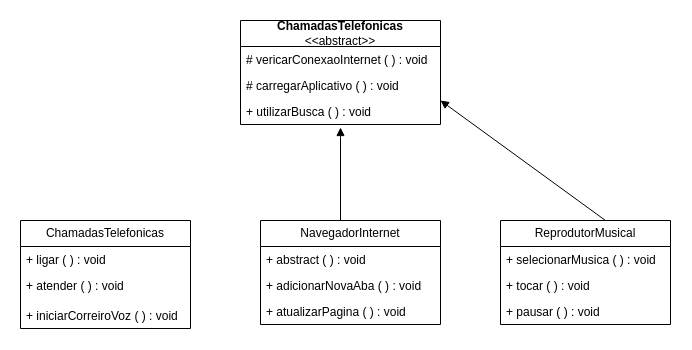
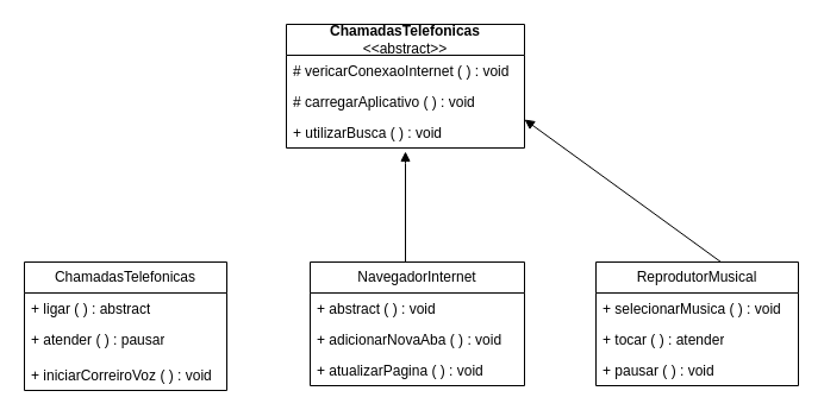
  <mxCell id="0" />
  <mxCell id="1" parent="0" />
  <mxCell id="2" value="ChamadasTelefonicas" style="swimlane;fontStyle=0;childLayout=stackLayout;horizontal=1;startSize=26;fillColor=none;horizontalStack=0;resizeParent=1;resizeParentMax=0;resizeLast=0;collapsible=1;marginBottom=0;whiteSpace=wrap;html=1;" vertex="1" parent="1"><mxGeometry x="20" y="220" width="170" height="108" as="geometry"><mxRectangle x="80" y="280" width="160" height="30" as="alternateBounds" /></mxGeometry></mxCell>
- <mxCell id="3" value="+ ligar ( ) : void" style="text;strokeColor=none;fillColor=none;align=left;verticalAlign=top;spacingLeft=4;spacingRight=4;overflow=hidden;rotatable=0;points=[[0,0.5],[1,0.5]];portConstraint=eastwest;whiteSpace=wrap;html=1;" vertex="1" parent="2"><mxGeometry y="26" width="170" height="26" as="geometry" /></mxCell>
- <mxCell id="4" value="+ atender ( ) : void" style="text;strokeColor=none;fillColor=none;align=left;verticalAlign=top;spacingLeft=4;spacingRight=4;overflow=hidden;rotatable=0;points=[[0,0.5],[1,0.5]];portConstraint=eastwest;whiteSpace=wrap;html=1;" vertex="1" parent="2"><mxGeometry y="52" width="170" height="30" as="geometry" /></mxCell>
+ <mxCell id="3" value="+ ligar ( ) : abstract" style="text;strokeColor=none;fillColor=none;align=left;verticalAlign=top;spacingLeft=4;spacingRight=4;overflow=hidden;rotatable=0;points=[[0,0.5],[1,0.5]];portConstraint=eastwest;whiteSpace=wrap;html=1;" vertex="1" parent="2"><mxGeometry y="26" width="170" height="26" as="geometry" /></mxCell>
+ <mxCell id="4" value="+ atender ( ) : pausar" style="text;strokeColor=none;fillColor=none;align=left;verticalAlign=top;spacingLeft=4;spacingRight=4;overflow=hidden;rotatable=0;points=[[0,0.5],[1,0.5]];portConstraint=eastwest;whiteSpace=wrap;html=1;" vertex="1" parent="2"><mxGeometry y="52" width="170" height="30" as="geometry" /></mxCell>
  <mxCell id="5" value="+ iniciarCorreiroVoz ( ) : void" style="text;strokeColor=none;fillColor=none;align=left;verticalAlign=top;spacingLeft=4;spacingRight=4;overflow=hidden;rotatable=0;points=[[0,0.5],[1,0.5]];portConstraint=eastwest;whiteSpace=wrap;html=1;" vertex="1" parent="2"><mxGeometry y="82" width="170" height="26" as="geometry" /></mxCell>
  <mxCell id="6" value="NavegadorInternet" style="swimlane;fontStyle=0;childLayout=stackLayout;horizontal=1;startSize=26;fillColor=none;horizontalStack=0;resizeParent=1;resizeParentMax=0;resizeLast=0;collapsible=1;marginBottom=0;whiteSpace=wrap;html=1;" vertex="1" parent="1"><mxGeometry x="260" y="220" width="180" height="104" as="geometry" /></mxCell>
  <mxCell id="7" value="+ abstract ( ) : void" style="text;strokeColor=none;fillColor=none;align=left;verticalAlign=top;spacingLeft=4;spacingRight=4;overflow=hidden;rotatable=0;points=[[0,0.5],[1,0.5]];portConstraint=eastwest;whiteSpace=wrap;html=1;" vertex="1" parent="6"><mxGeometry y="26" width="180" height="26" as="geometry" /></mxCell>
  <mxCell id="8" value="+ adicionarNovaAba ( ) : void" style="text;strokeColor=none;fillColor=none;align=left;verticalAlign=top;spacingLeft=4;spacingRight=4;overflow=hidden;rotatable=0;points=[[0,0.5],[1,0.5]];portConstraint=eastwest;whiteSpace=wrap;html=1;" vertex="1" parent="6"><mxGeometry y="52" width="180" height="26" as="geometry" /></mxCell>
  <mxCell id="9" value="+ atualizarPagina ( ) : void" style="text;strokeColor=none;fillColor=none;align=left;verticalAlign=top;spacingLeft=4;spacingRight=4;overflow=hidden;rotatable=0;points=[[0,0.5],[1,0.5]];portConstraint=eastwest;whiteSpace=wrap;html=1;" vertex="1" parent="6"><mxGeometry y="78" width="180" height="26" as="geometry" /></mxCell>
  <mxCell id="10" value="ReprodutorMusical" style="swimlane;fontStyle=0;childLayout=stackLayout;horizontal=1;startSize=26;fillColor=none;horizontalStack=0;resizeParent=1;resizeParentMax=0;resizeLast=0;collapsible=1;marginBottom=0;whiteSpace=wrap;html=1;" vertex="1" parent="1"><mxGeometry x="500" y="220" width="170" height="104" as="geometry" /></mxCell>
  <mxCell id="11" value="+ selecionarMusica ( ) : void" style="text;strokeColor=none;fillColor=none;align=left;verticalAlign=top;spacingLeft=4;spacingRight=4;overflow=hidden;rotatable=0;points=[[0,0.5],[1,0.5]];portConstraint=eastwest;whiteSpace=wrap;html=1;" vertex="1" parent="10"><mxGeometry y="26" width="170" height="26" as="geometry" /></mxCell>
- <mxCell id="12" value="+ tocar ( ) : void" style="text;strokeColor=none;fillColor=none;align=left;verticalAlign=top;spacingLeft=4;spacingRight=4;overflow=hidden;rotatable=0;points=[[0,0.5],[1,0.5]];portConstraint=eastwest;whiteSpace=wrap;html=1;" vertex="1" parent="10"><mxGeometry y="52" width="170" height="26" as="geometry" /></mxCell>
+ <mxCell id="12" value="+ tocar ( ) : atender" style="text;strokeColor=none;fillColor=none;align=left;verticalAlign=top;spacingLeft=4;spacingRight=4;overflow=hidden;rotatable=0;points=[[0,0.5],[1,0.5]];portConstraint=eastwest;whiteSpace=wrap;html=1;" vertex="1" parent="10"><mxGeometry y="52" width="170" height="26" as="geometry" /></mxCell>
  <mxCell id="13" value="+ pausar ( ) : void" style="text;strokeColor=none;fillColor=none;align=left;verticalAlign=top;spacingLeft=4;spacingRight=4;overflow=hidden;rotatable=0;points=[[0,0.5],[1,0.5]];portConstraint=eastwest;whiteSpace=wrap;html=1;" vertex="1" parent="10"><mxGeometry y="78" width="170" height="26" as="geometry" /></mxCell>
  <mxCell id="14" value="" style="endArrow=block;endFill=1;html=1;edgeStyle=orthogonalEdgeStyle;align=left;verticalAlign=top;rounded=0;" edge="1" parent="1" source="6"><mxGeometry x="-1" y="-14" relative="1" as="geometry"><mxPoint x="220" y="170" as="sourcePoint" /><mxPoint x="340" y="127" as="targetPoint" /><Array as="points"><mxPoint x="340" y="137" /></Array><mxPoint x="-4" y="10" as="offset" /></mxGeometry></mxCell>
  <mxCell id="15" value="" style="endArrow=block;endFill=1;html=1;align=left;verticalAlign=top;rounded=0;exitX=0.5;exitY=0;exitDx=0;exitDy=0;" edge="1" parent="1"><mxGeometry x="-1" relative="1" as="geometry"><mxPoint x="605" y="220" as="sourcePoint" /><mxPoint x="440" y="100" as="targetPoint" /></mxGeometry></mxCell>
  <mxCell id="16" value="&lt;span style=&quot;font-weight: 700;&quot;&gt;ChamadasTelefonicas&lt;/span&gt;&lt;div style=&quot;font-weight: 700;&quot;&gt;&lt;span style=&quot;font-weight: normal;&quot;&gt;&amp;lt;&amp;lt;abstract&amp;gt;&amp;gt;&lt;/span&gt;&lt;/div&gt;" style="swimlane;fontStyle=0;childLayout=stackLayout;horizontal=1;startSize=26;fillColor=none;horizontalStack=0;resizeParent=1;resizeParentMax=0;resizeLast=0;collapsible=1;marginBottom=0;whiteSpace=wrap;html=1;" vertex="1" parent="1"><mxGeometry x="240" y="20" width="200" height="104" as="geometry" /></mxCell>
  <mxCell id="17" value="# vericarConexaoInternet ( ) : void" style="text;strokeColor=none;fillColor=none;align=left;verticalAlign=top;spacingLeft=4;spacingRight=4;overflow=hidden;rotatable=0;points=[[0,0.5],[1,0.5]];portConstraint=eastwest;whiteSpace=wrap;html=1;" vertex="1" parent="16"><mxGeometry y="26" width="200" height="26" as="geometry" /></mxCell>
  <mxCell id="18" value="# carregarAplicativo ( ) : void&lt;div&gt;&lt;br&gt;&lt;/div&gt;&lt;div&gt;&lt;br&gt;&lt;/div&gt;&lt;div&gt;&lt;br&gt;&lt;/div&gt;" style="text;strokeColor=none;fillColor=none;align=left;verticalAlign=top;spacingLeft=4;spacingRight=4;overflow=hidden;rotatable=0;points=[[0,0.5],[1,0.5]];portConstraint=eastwest;whiteSpace=wrap;html=1;" vertex="1" parent="16"><mxGeometry y="52" width="200" height="26" as="geometry" /></mxCell>
  <mxCell id="19" value="+ utilizarBusca ( ) : void" style="text;strokeColor=none;fillColor=none;align=left;verticalAlign=top;spacingLeft=4;spacingRight=4;overflow=hidden;rotatable=0;points=[[0,0.5],[1,0.5]];portConstraint=eastwest;whiteSpace=wrap;html=1;" vertex="1" parent="16"><mxGeometry y="78" width="200" height="26" as="geometry" /></mxCell>
